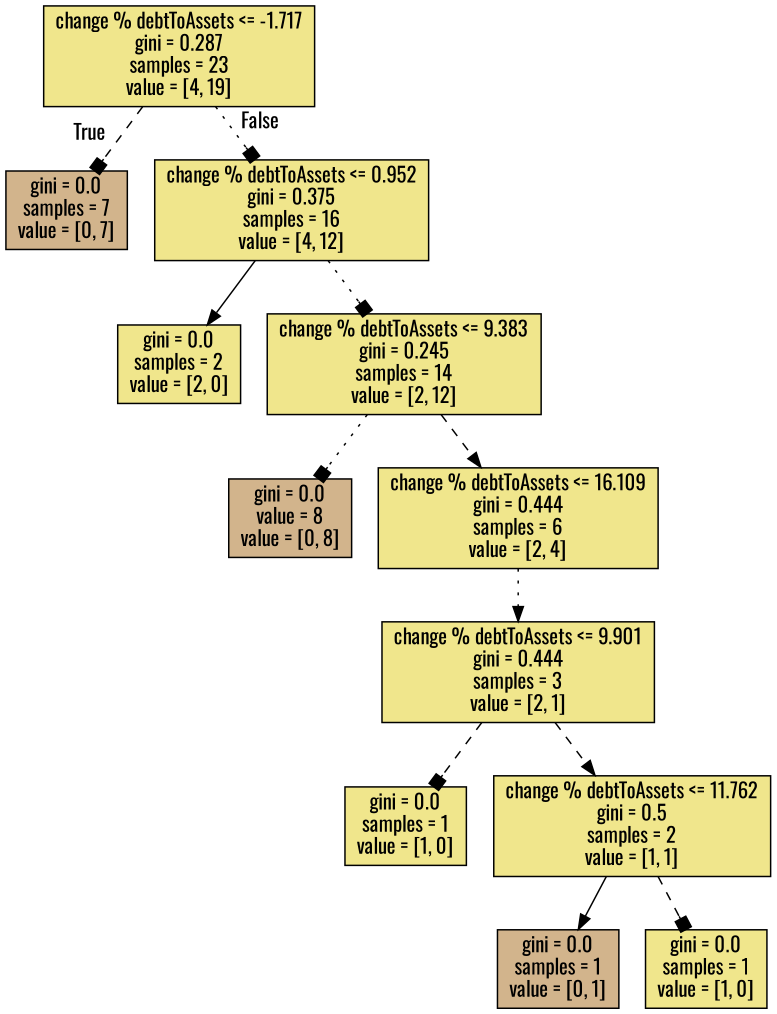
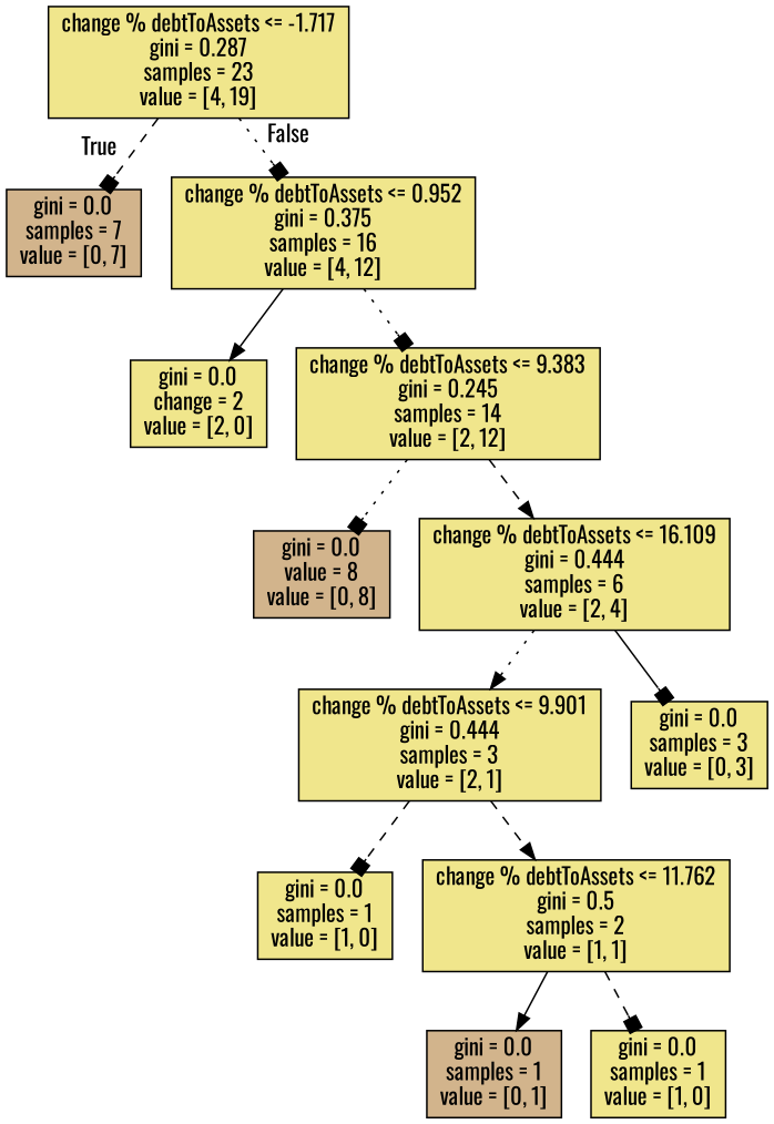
  digraph {
    fontname=Oswald
    node [color=black fillcolor=khaki fontname=Oswald shape=box style=filled]
    edge [arrowhead=box fontname=Oswald style=dashed]
    n1 [label="change % debtToAssets <= -1.717\ngini = 0.287\nsamples = 23\nvalue = [4, 19]"]
    n2 [fillcolor=tan label="gini = 0.0\nsamples = 7\nvalue = [0, 7]"]
    n3 [label="change % debtToAssets <= 0.952\ngini = 0.375\nsamples = 16\nvalue = [4, 12]"]
-   n4 [label="gini = 0.0\nsamples = 2\nvalue = [2, 0]"]
+   n4 [label="gini = 0.0\nchange = 2\nvalue = [2, 0]"]
    n5 [label="change % debtToAssets <= 9.383\ngini = 0.245\nsamples = 14\nvalue = [2, 12]"]
    n6 [fillcolor=tan label="gini = 0.0\nvalue = 8\nvalue = [0, 8]"]
    n7 [label="change % debtToAssets <= 16.109\ngini = 0.444\nsamples = 6\nvalue = [2, 4]"]
    n8 [label="change % debtToAssets <= 9.901\ngini = 0.444\nsamples = 3\nvalue = [2, 1]"]
+   n9 [label="gini = 0.0\nsamples = 3\nvalue = [0, 3]"]
    n10 [label="gini = 0.0\nsamples = 1\nvalue = [1, 0]"]
    n11 [label="change % debtToAssets <= 11.762\ngini = 0.5\nsamples = 2\nvalue = [1, 1]"]
    n12 [fillcolor=tan label="gini = 0.0\nsamples = 1\nvalue = [0, 1]"]
    n13 [label="gini = 0.0\nsamples = 1\nvalue = [1, 0]"]
    n1 -> n2 [headlabel=True labelangle=45 labeldistance=2.5]
    n1 -> n3 [headlabel=False labelangle=-45 labeldistance=2.5 style=dotted]
    n3 -> n4 [arrowhead=normal style=solid]
    n3 -> n5 [style=dotted]
    n5 -> n6 [style=dotted]
    n5 -> n7 [arrowhead=normal]
    n7 -> n8 [arrowhead=normal style=dotted]
+   n7 -> n9 [style=solid]
    n8 -> n10
    n8 -> n11 [arrowhead=normal]
    n11 -> n12 [arrowhead=normal style=solid]
    n11 -> n13
  }
